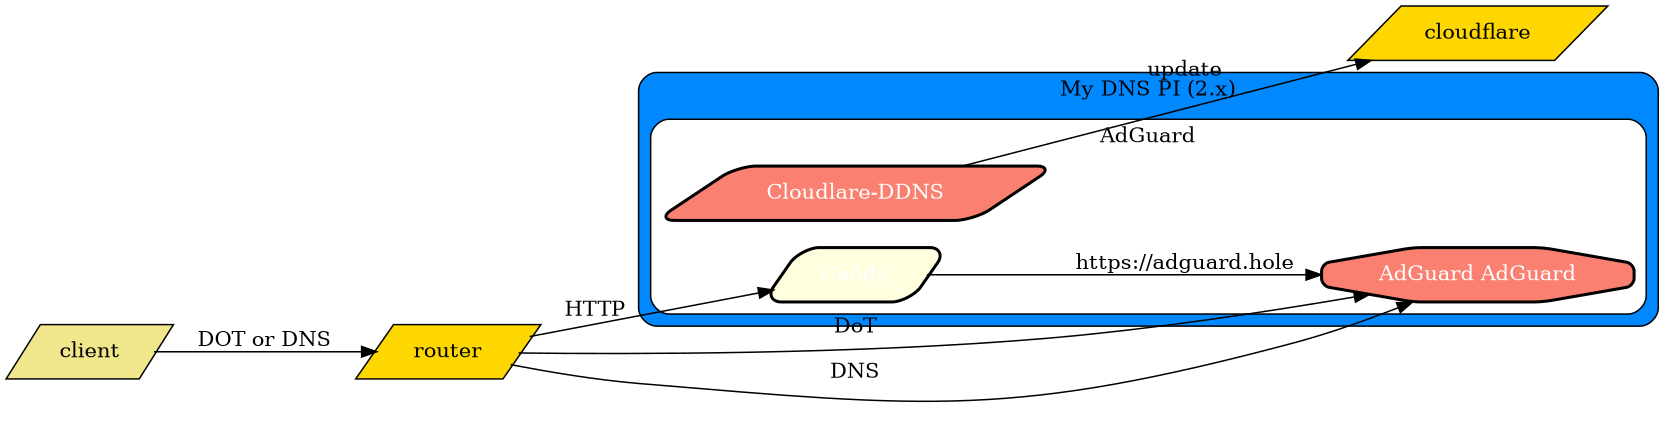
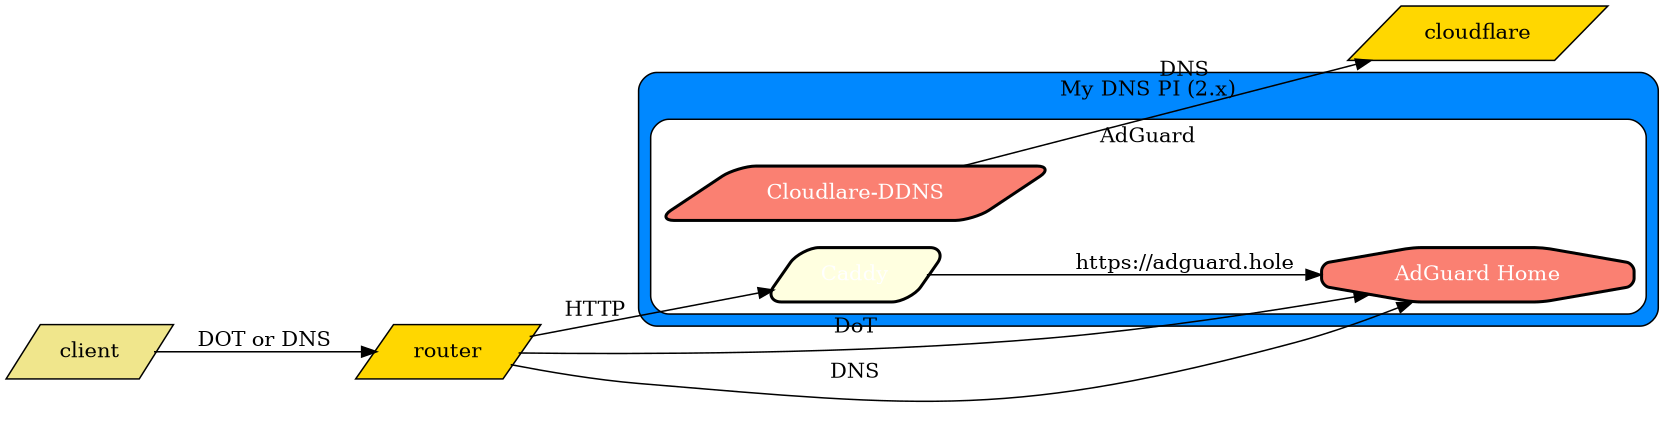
  digraph {
    rankdir=LR
    node [fillcolor=salmon shape=parallelogram style="rounded,filled"]
-   n1 [fontcolor=white label="AdGuard AdGuard" penwidth=2 shape=octagon]
+   n1 [fontcolor=white label="AdGuard Home" penwidth=2 shape=octagon]
    n2 [fillcolor=lightyellow fontcolor=white label=Caddy penwidth=2]
    n3 [fontcolor=white label="Cloudlare-DDNS" penwidth=2]
    cloudflare [fillcolor=gold style=filled]
    client [fillcolor=khaki style=filled]
    router [fillcolor=gold style=filled]
    subgraph cluster_1 {
      fillcolor="#0088FF"
      label="My DNS PI (2.x)"
      style="rounded,filled"
      subgraph cluster_2 {
        fillcolor="#FFFFFF"
        label=AdGuard
        style="rounded,filled"
        n1
        n2
        n3
      }
    }
    n2 -> n1 [label="https://adguard.hole"]
-   n3 -> cloudflare [label=update]
+   n3 -> cloudflare [label=DNS]
    client -> router [label="DOT or DNS"]
    router -> n1 [label=DoT]
    router -> n1 [label=DNS]
    router -> n2 [label=HTTP]
  }
